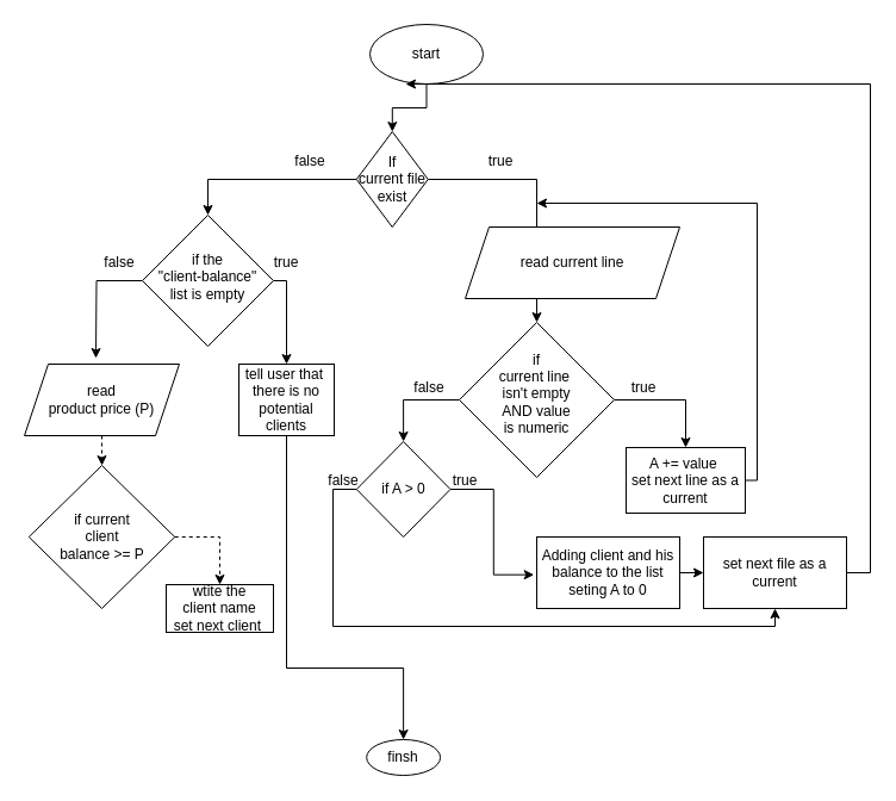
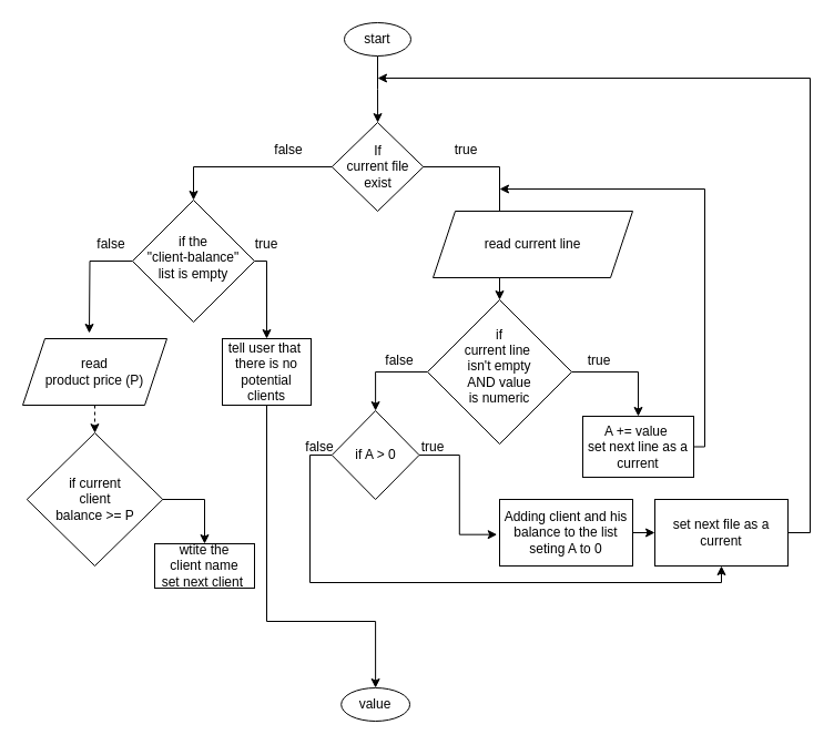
  <mxCell id="0" />
  <mxCell id="1" parent="0" />
  <mxCell id="2" style="edgeStyle=orthogonalEdgeStyle;rounded=0;orthogonalLoop=1;jettySize=auto;html=1;" edge="1" parent="1" source="3" target="6"><mxGeometry relative="1" as="geometry" /></mxCell>
- <mxCell id="3" value="start" style="ellipse;whiteSpace=wrap;html=1;" vertex="1" parent="1"><mxGeometry x="310" y="20" width="95" height="50" as="geometry" /></mxCell>
+ <mxCell id="3" value="start" style="ellipse;whiteSpace=wrap;html=1;" vertex="1" parent="1"><mxGeometry x="310" y="20" width="60" height="30" as="geometry" /></mxCell>
  <mxCell id="4" style="edgeStyle=orthogonalEdgeStyle;rounded=0;orthogonalLoop=1;jettySize=auto;html=1;exitX=1;exitY=0.5;exitDx=0;exitDy=0;entryX=0.5;entryY=0;entryDx=0;entryDy=0;" edge="1" parent="1" source="6" target="11"><mxGeometry relative="1" as="geometry"><mxPoint x="450" y="240" as="targetPoint" /></mxGeometry></mxCell>
  <mxCell id="5" style="edgeStyle=orthogonalEdgeStyle;rounded=0;orthogonalLoop=1;jettySize=auto;html=1;exitX=0;exitY=0.5;exitDx=0;exitDy=0;entryX=0.5;entryY=0;entryDx=0;entryDy=0;" edge="1" parent="1" source="6" target="29"><mxGeometry relative="1" as="geometry"><mxPoint x="180" y="150" as="targetPoint" /></mxGeometry></mxCell>
- <mxCell id="6" value="If&lt;br&gt;current file exist" style="rhombus;whiteSpace=wrap;html=1;" vertex="1" parent="1"><mxGeometry x="298.75" y="110" width="60" height="80" as="geometry" /></mxCell>
+ <mxCell id="6" value="If&lt;br&gt;current file exist" style="rhombus;whiteSpace=wrap;html=1;" vertex="1" parent="1"><mxGeometry x="298.75" y="110" width="82.5" height="80" as="geometry" /></mxCell>
  <mxCell id="7" value="true" style="text;html=1;strokeColor=none;fillColor=none;align=center;verticalAlign=middle;whiteSpace=wrap;rounded=0;" vertex="1" parent="1"><mxGeometry x="390" y="120" width="60" height="30" as="geometry" /></mxCell>
  <mxCell id="8" value="false" style="text;html=1;strokeColor=none;fillColor=none;align=center;verticalAlign=middle;whiteSpace=wrap;rounded=0;" vertex="1" parent="1"><mxGeometry x="230" y="120" width="60" height="30" as="geometry" /></mxCell>
  <mxCell id="9" style="edgeStyle=orthogonalEdgeStyle;rounded=0;orthogonalLoop=1;jettySize=auto;html=1;exitX=1;exitY=0.5;exitDx=0;exitDy=0;entryX=0.5;entryY=0;entryDx=0;entryDy=0;" edge="1" parent="1" source="11" target="16"><mxGeometry relative="1" as="geometry"><mxPoint x="620" y="360" as="targetPoint" /></mxGeometry></mxCell>
  <mxCell id="10" style="edgeStyle=orthogonalEdgeStyle;rounded=0;orthogonalLoop=1;jettySize=auto;html=1;exitX=0;exitY=0.5;exitDx=0;exitDy=0;entryX=0.5;entryY=0;entryDx=0;entryDy=0;" edge="1" parent="1" source="11" target="20"><mxGeometry relative="1" as="geometry"><mxPoint x="365" y="370" as="targetPoint" /></mxGeometry></mxCell>
  <mxCell id="11" value="if&lt;br&gt;current line&amp;nbsp;&lt;br&gt;isn't empty&lt;br&gt;AND value&lt;br&gt;is numeric" style="rhombus;whiteSpace=wrap;html=1;verticalAlign=middle;spacingTop=-10;" vertex="1" parent="1"><mxGeometry x="385" y="270" width="130" height="130" as="geometry" /></mxCell>
  <mxCell id="12" style="edgeStyle=orthogonalEdgeStyle;rounded=0;orthogonalLoop=1;jettySize=auto;html=1;exitX=0.5;exitY=1;exitDx=0;exitDy=0;" edge="1" parent="1" source="11" target="11"><mxGeometry relative="1" as="geometry" /></mxCell>
  <mxCell id="13" value="true" style="text;html=1;strokeColor=none;fillColor=none;align=center;verticalAlign=middle;whiteSpace=wrap;rounded=0;" vertex="1" parent="1"><mxGeometry x="510" y="310" width="60" height="30" as="geometry" /></mxCell>
  <mxCell id="14" value="false" style="text;html=1;strokeColor=none;fillColor=none;align=center;verticalAlign=middle;whiteSpace=wrap;rounded=0;" vertex="1" parent="1"><mxGeometry x="330" y="310" width="60" height="30" as="geometry" /></mxCell>
  <mxCell id="15" style="edgeStyle=orthogonalEdgeStyle;rounded=0;orthogonalLoop=1;jettySize=auto;html=1;exitX=1;exitY=0.5;exitDx=0;exitDy=0;" edge="1" parent="1" source="16"><mxGeometry relative="1" as="geometry"><mxPoint x="450" y="170" as="targetPoint" /><Array as="points"><mxPoint x="635" y="403" /><mxPoint x="635" y="170" /></Array></mxGeometry></mxCell>
  <mxCell id="16" value="A += value&amp;nbsp;&lt;br&gt;set next line as a &lt;br&gt;current" style="rounded=0;whiteSpace=wrap;html=1;" vertex="1" parent="1"><mxGeometry x="525" y="375" width="100" height="55" as="geometry" /></mxCell>
  <mxCell id="17" value="read current line" style="shape=parallelogram;perimeter=parallelogramPerimeter;whiteSpace=wrap;html=1;fixedSize=1;" vertex="1" parent="1"><mxGeometry x="390" y="190" width="180" height="60" as="geometry" /></mxCell>
  <mxCell id="18" style="edgeStyle=orthogonalEdgeStyle;rounded=0;orthogonalLoop=1;jettySize=auto;html=1;entryX=1.019;entryY=0.472;entryDx=0;entryDy=0;entryPerimeter=0;" edge="1" parent="1" source="20" target="22"><mxGeometry relative="1" as="geometry" /></mxCell>
  <mxCell id="19" style="edgeStyle=orthogonalEdgeStyle;rounded=0;orthogonalLoop=1;jettySize=auto;html=1;entryX=0.5;entryY=1;entryDx=0;entryDy=0;" edge="1" parent="1" source="20" target="24"><mxGeometry relative="1" as="geometry"><mxPoint x="290" y="600" as="targetPoint" /><Array as="points"><mxPoint x="279" y="410" /><mxPoint x="279" y="525" /><mxPoint x="650" y="525" /></Array></mxGeometry></mxCell>
  <mxCell id="20" value="if A &amp;gt; 0" style="rhombus;whiteSpace=wrap;html=1;" vertex="1" parent="1"><mxGeometry x="298.75" y="370" width="78.75" height="80" as="geometry" /></mxCell>
  <mxCell id="21" style="edgeStyle=orthogonalEdgeStyle;rounded=0;orthogonalLoop=1;jettySize=auto;html=1;exitX=0;exitY=0.5;exitDx=0;exitDy=0;entryX=0;entryY=0.5;entryDx=0;entryDy=0;" edge="1" parent="1" source="22" target="24"><mxGeometry relative="1" as="geometry" /></mxCell>
  <mxCell id="22" value="Adding client and his&lt;br&gt;balance to the list&lt;br&gt;seting A to 0" style="rounded=0;whiteSpace=wrap;html=1;direction=west;" vertex="1" parent="1"><mxGeometry x="450" y="450" width="120" height="60" as="geometry" /></mxCell>
  <mxCell id="23" style="edgeStyle=orthogonalEdgeStyle;rounded=0;orthogonalLoop=1;jettySize=auto;html=1;exitX=1;exitY=0.5;exitDx=0;exitDy=0;" edge="1" parent="1" source="24"><mxGeometry relative="1" as="geometry"><mxPoint x="340" y="70" as="targetPoint" /><Array as="points"><mxPoint x="730" y="480" /><mxPoint x="730" y="70" /></Array></mxGeometry></mxCell>
  <mxCell id="24" value="set next file as a&lt;br&gt;current" style="rounded=0;whiteSpace=wrap;html=1;" vertex="1" parent="1"><mxGeometry x="590" y="450" width="120" height="60" as="geometry" /></mxCell>
  <mxCell id="25" value="true" style="text;html=1;strokeColor=none;fillColor=none;align=center;verticalAlign=middle;whiteSpace=wrap;rounded=0;" vertex="1" parent="1"><mxGeometry x="360" y="387.5" width="60" height="30" as="geometry" /></mxCell>
  <mxCell id="26" value="false" style="text;html=1;strokeColor=none;fillColor=none;align=center;verticalAlign=middle;whiteSpace=wrap;rounded=0;" vertex="1" parent="1"><mxGeometry x="258.13" y="387.5" width="60" height="30" as="geometry" /></mxCell>
  <mxCell id="27" style="edgeStyle=orthogonalEdgeStyle;rounded=0;orthogonalLoop=1;jettySize=auto;html=1;entryX=0.5;entryY=0;entryDx=0;entryDy=0;" edge="1" parent="1" source="29" target="32"><mxGeometry relative="1" as="geometry"><Array as="points"><mxPoint x="240" y="235" /><mxPoint x="240" y="305" /></Array></mxGeometry></mxCell>
  <mxCell id="28" style="edgeStyle=orthogonalEdgeStyle;rounded=0;orthogonalLoop=1;jettySize=auto;html=1;" edge="1" parent="1" source="29"><mxGeometry relative="1" as="geometry"><mxPoint x="80" y="300" as="targetPoint" /></mxGeometry></mxCell>
  <mxCell id="29" value="if the&lt;br&gt;&quot;client-balance&quot;&lt;br&gt;list is empty" style="rhombus;whiteSpace=wrap;html=1;spacingTop=-6;" vertex="1" parent="1"><mxGeometry x="119" y="180" width="110" height="110" as="geometry" /></mxCell>
- <mxCell id="30" value="finsh" style="ellipse;whiteSpace=wrap;html=1;" vertex="1" parent="1"><mxGeometry x="307.19" y="620" width="61.87" height="30" as="geometry" /></mxCell>
+ <mxCell id="30" value="value" style="ellipse;whiteSpace=wrap;html=1;" vertex="1" parent="1"><mxGeometry x="307.19" y="620" width="61.87" height="30" as="geometry" /></mxCell>
  <mxCell id="31" style="edgeStyle=orthogonalEdgeStyle;rounded=0;orthogonalLoop=1;jettySize=auto;html=1;entryX=0.5;entryY=0;entryDx=0;entryDy=0;" edge="1" parent="1" source="32" target="30"><mxGeometry relative="1" as="geometry"><mxPoint x="330" y="630" as="targetPoint" /><Array as="points"><mxPoint x="240" y="560" /><mxPoint x="338" y="560" /></Array></mxGeometry></mxCell>
  <mxCell id="32" value="tell user that&amp;nbsp;&lt;br&gt;there is no potential clients" style="rounded=0;whiteSpace=wrap;html=1;" vertex="1" parent="1"><mxGeometry x="200" y="305" width="80" height="60" as="geometry" /></mxCell>
  <mxCell id="33" style="edgeStyle=orthogonalEdgeStyle;rounded=0;orthogonalLoop=1;jettySize=auto;html=1;exitX=0.5;exitY=1;exitDx=0;exitDy=0;dashed=1;" edge="1" parent="1" source="34" target="35"><mxGeometry relative="1" as="geometry" /></mxCell>
  <mxCell id="34" value="read&lt;br&gt;product price (P)" style="shape=parallelogram;perimeter=parallelogramPerimeter;whiteSpace=wrap;html=1;fixedSize=1;" vertex="1" parent="1"><mxGeometry x="20" y="305" width="130" height="60" as="geometry" /></mxCell>
  <mxCell id="35" value="if current&lt;br&gt;client &lt;br&gt;balance &amp;gt;= P" style="rhombus;whiteSpace=wrap;html=1;" vertex="1" parent="1"><mxGeometry x="23.75" y="390" width="122.5" height="120" as="geometry" /></mxCell>
  <mxCell id="36" value="true" style="text;html=1;strokeColor=none;fillColor=none;align=center;verticalAlign=middle;whiteSpace=wrap;rounded=0;" vertex="1" parent="1"><mxGeometry x="210" y="205" width="60" height="30" as="geometry" /></mxCell>
  <mxCell id="37" value="false" style="text;html=1;strokeColor=none;fillColor=none;align=center;verticalAlign=middle;whiteSpace=wrap;rounded=0;" vertex="1" parent="1"><mxGeometry x="70" y="205" width="60" height="30" as="geometry" /></mxCell>
- <mxCell id="38" value="" style="edgeStyle=orthogonalEdgeStyle;rounded=0;orthogonalLoop=1;jettySize=auto;html=1;exitX=1;exitY=0.5;exitDx=0;exitDy=0;dashed=1;" edge="1" parent="1" source="35" target="39"><mxGeometry relative="1" as="geometry"><mxPoint x="190" y="530" as="targetPoint" /><mxPoint x="146" y="450" as="sourcePoint" /></mxGeometry></mxCell>
+ <mxCell id="38" value="" style="edgeStyle=orthogonalEdgeStyle;rounded=0;orthogonalLoop=1;jettySize=auto;html=1;exitX=1;exitY=0.5;exitDx=0;exitDy=0;" edge="1" parent="1" source="35" target="39"><mxGeometry relative="1" as="geometry"><mxPoint x="190" y="530" as="targetPoint" /><mxPoint x="146" y="450" as="sourcePoint" /></mxGeometry></mxCell>
  <mxCell id="39" value="wtite the &lt;br&gt;client name&lt;br&gt;set next client&amp;nbsp;" style="rounded=0;whiteSpace=wrap;html=1;" vertex="1" parent="1"><mxGeometry x="139" y="490" width="90" height="40" as="geometry" /></mxCell>
